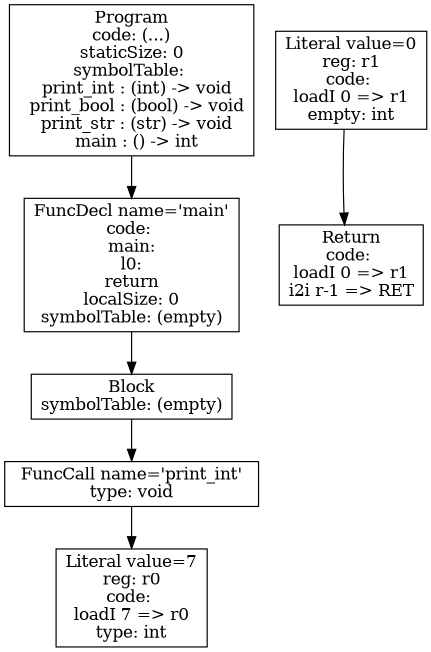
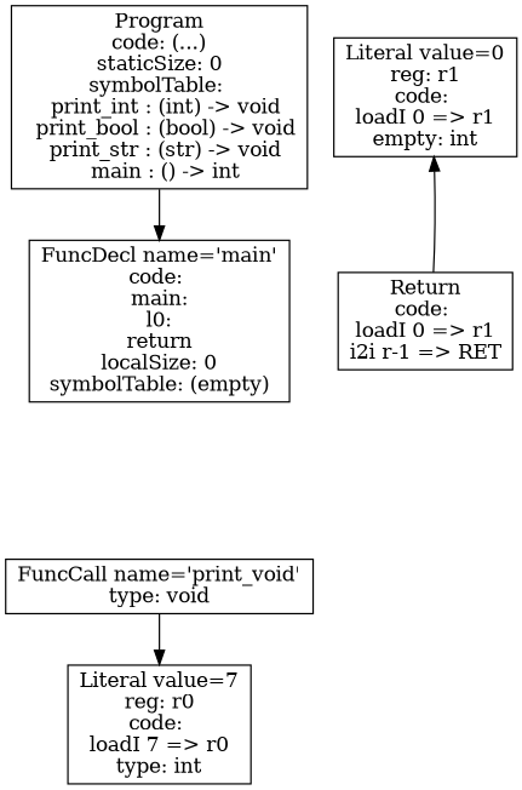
  digraph {
    node [shape=box]
    n1 [label="Literal value=7\nreg: r0\ncode: \nloadI 7 => r0\ntype: int"]
-   n2 [label="FuncCall name='print_int'\ntype: void"]
+   n2 [label="FuncCall name='print_void'\ntype: void"]
    n3 [label="Literal value=0\nreg: r1\ncode: \nloadI 0 => r1\nempty: int"]
    n4 [label="Return\ncode: \nloadI 0 => r1\ni2i r-1 => RET"]
-   n5 [label="Block\nsymbolTable: (empty)"]
    n6 [label="FuncDecl name='main'\ncode: \nmain:\nl0:\nreturn\nlocalSize: 0\nsymbolTable: (empty)"]
    n7 [label="Program\ncode: (...)\nstaticSize: 0\nsymbolTable: \n  print_int : (int) -> void\n  print_bool : (bool) -> void\n  print_str : (str) -> void\n  main : () -> int"]
    n2 -> n1
-   n3 -> n4
-   n5 -> n2
-   n6 -> n5
+   n4 -> n3
    n7 -> n6
  }
